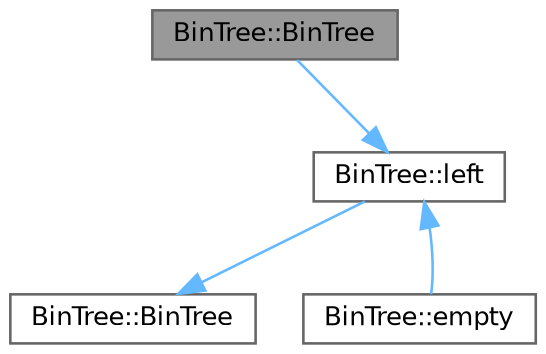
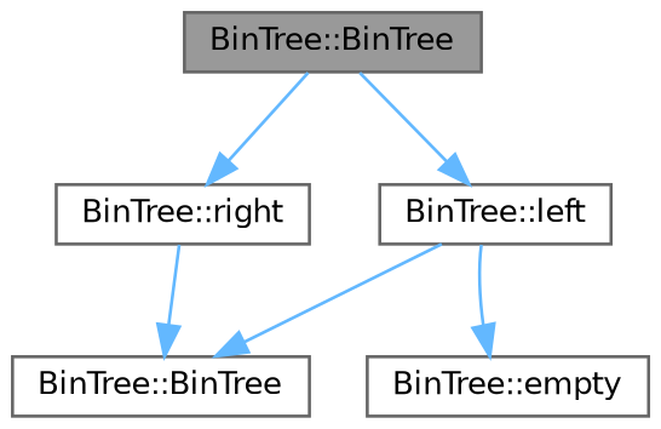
  digraph {
    rankdir=TB
    node [color=grey40 fillcolor=white fontname=Helvetica fontsize=10 shape=box style=filled]
    edge [color=steelblue1 fontname=Helvetica fontsize=10 labelfontname=Helvetica labelfontsize=10 style=solid]
    n1 [color=gray40 fillcolor=grey60 fontcolor=black height=0.2 label="BinTree::BinTree" width=0.4]
    n2 [height=0.2 label="BinTree::left" width=0.4]
+   n3 [height=0.2 label="BinTree::right" width=0.4]
    n4 [height=0.2 label="BinTree::BinTree" width=0.4]
    n5 [height=0.2 label="BinTree::empty" width=0.4]
    n1 -> n2
+   n1 -> n3
    n2 -> n4
-   n5 -> n2
+   n2 -> n5
+   n3 -> n4
  }
